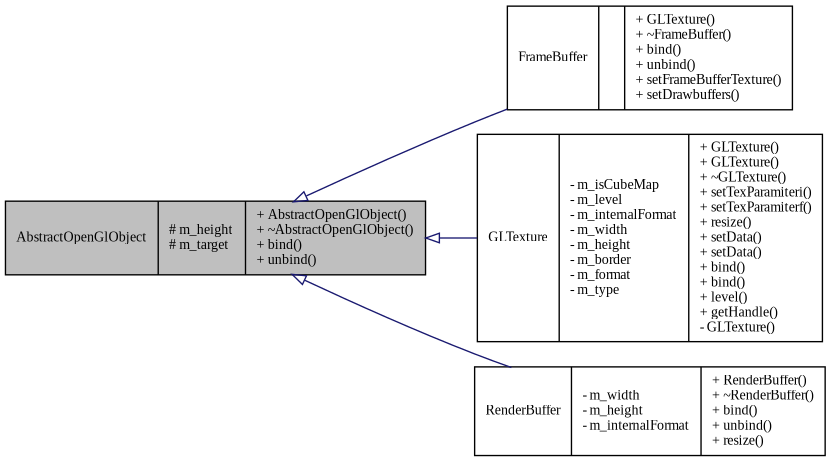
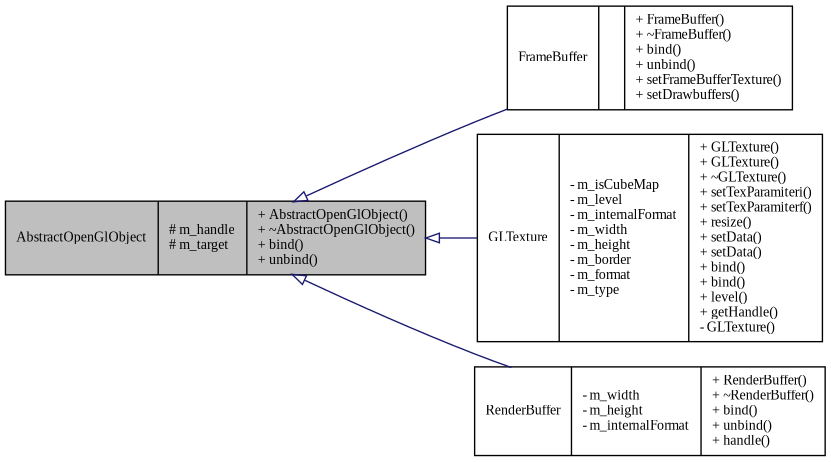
  digraph {
    fontname="Liberation Serif"
    rankdir=LR
    node [color=black fillcolor=white fontname="Liberation Serif" fontsize=10 shape=record style=filled]
    edge [arrowtail=onormal color=midnightblue dir=back fontname="Liberation Serif" fontsize=10 labelfontname=Helvetica labelfontsize=10 style=solid]
-   n1 [fillcolor=grey75 fontcolor=black height=0.2 label="{AbstractOpenGlObject\n|# m_height\l# m_target\l|+ AbstractOpenGlObject()\l+ ~AbstractOpenGlObject()\l+ bind()\l+ unbind()\l}" width=0.4]
-   n2 [height=0.2 label="{FrameBuffer\n||+ GLTexture()\l+ ~FrameBuffer()\l+ bind()\l+ unbind()\l+ setFrameBufferTexture()\l+ setDrawbuffers()\l}" width=0.4]
+   n1 [fillcolor=grey75 fontcolor=black height=0.2 label="{AbstractOpenGlObject\n|# m_handle\l# m_target\l|+ AbstractOpenGlObject()\l+ ~AbstractOpenGlObject()\l+ bind()\l+ unbind()\l}" width=0.4]
+   n2 [height=0.2 label="{FrameBuffer\n||+ FrameBuffer()\l+ ~FrameBuffer()\l+ bind()\l+ unbind()\l+ setFrameBufferTexture()\l+ setDrawbuffers()\l}" width=0.4]
    n3 [height=0.2 label="{GLTexture\n|- m_isCubeMap\l- m_level\l- m_internalFormat\l- m_width\l- m_height\l- m_border\l- m_format\l- m_type\l|+ GLTexture()\l+ GLTexture()\l+ ~GLTexture()\l+ setTexParamiteri()\l+ setTexParamiterf()\l+ resize()\l+ setData()\l+ setData()\l+ bind()\l+ bind()\l+ level()\l+ getHandle()\l- GLTexture()\l}" width=0.4]
-   n4 [height=0.2 label="{RenderBuffer\n|- m_width\l- m_height\l- m_internalFormat\l|+ RenderBuffer()\l+ ~RenderBuffer()\l+ bind()\l+ unbind()\l+ resize()\l}" width=0.4]
+   n4 [height=0.2 label="{RenderBuffer\n|- m_width\l- m_height\l- m_internalFormat\l|+ RenderBuffer()\l+ ~RenderBuffer()\l+ bind()\l+ unbind()\l+ handle()\l}" width=0.4]
    n1 -> n2
    n1 -> n3
    n1 -> n4
  }
